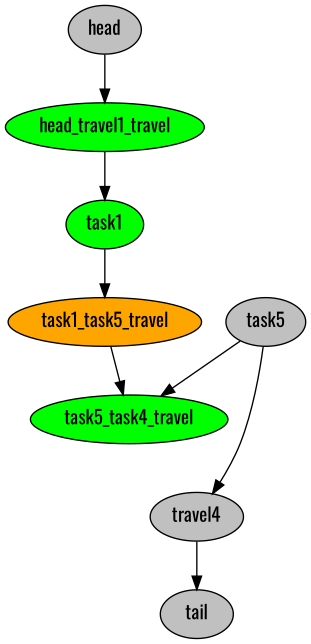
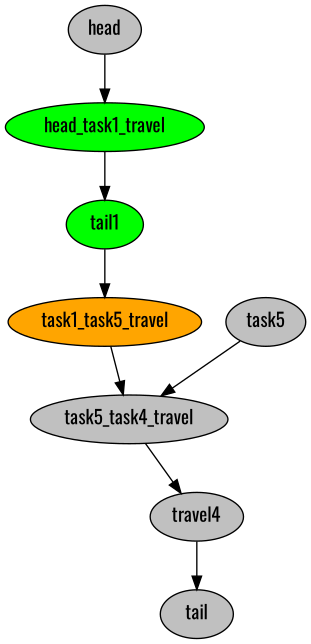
  digraph {
    fontname=Oswald
    node [fillcolor=gray fontcolor=black fontname=Oswald style=filled]
    edge [color=black fontname=Oswald]
    n1 [label=head]
-   n2 [fillcolor=green label=head_travel1_travel]
-   n3 [fillcolor=green label=task1]
+   n2 [fillcolor=green label=head_task1_travel]
+   n3 [fillcolor=green label=tail1]
    n4 [fillcolor=orange label=task1_task5_travel]
-   n5 [fillcolor=green label=task5_task4_travel]
+   n5 [label=task5_task4_travel]
    n6 [label=task5]
    n7 [label=travel4]
    n8 [label=tail]
    n1 -> n2
    n2 -> n3
    n3 -> n4
    n4 -> n5
-   n6 -> n7
+   n5 -> n7
    n6 -> n5
    n7 -> n8
  }
